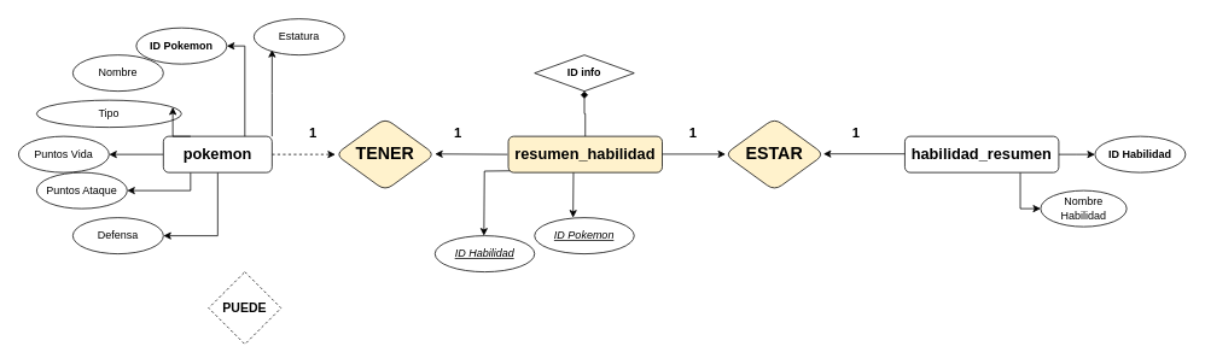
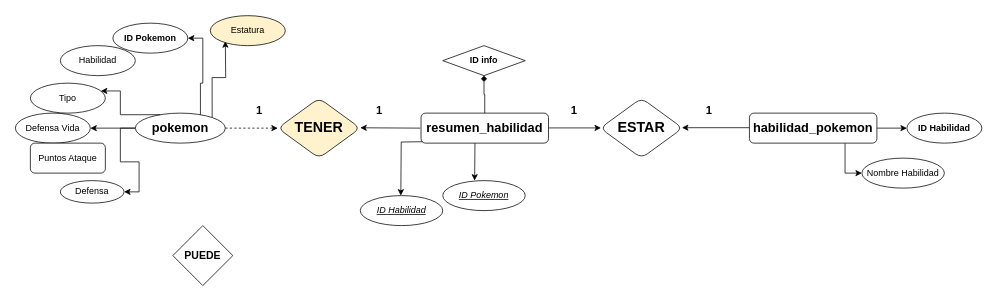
  <mxCell id="0" />
  <mxCell id="1" parent="0" />
  <mxCell id="2" style="edgeStyle=orthogonalEdgeStyle;rounded=0;orthogonalLoop=1;jettySize=auto;html=1;" parent="1" source="7" target="16" edge="1"><mxGeometry relative="1" as="geometry" /></mxCell>
- <mxCell id="3" style="edgeStyle=orthogonalEdgeStyle;rounded=0;orthogonalLoop=1;jettySize=auto;html=1;entryX=1;entryY=0.5;entryDx=0;entryDy=0;exitX=0.25;exitY=1;exitDx=0;exitDy=0;" parent="1" source="7" target="18" edge="1"><mxGeometry relative="1" as="geometry" /></mxCell>
  <mxCell id="4" style="edgeStyle=orthogonalEdgeStyle;rounded=0;orthogonalLoop=1;jettySize=auto;html=1;entryX=1;entryY=0.5;entryDx=0;entryDy=0;" parent="1" source="7" target="15" edge="1"><mxGeometry relative="1" as="geometry" /></mxCell>
  <mxCell id="5" value="" style="edgeStyle=orthogonalEdgeStyle;rounded=0;orthogonalLoop=1;jettySize=auto;html=1;dashed=1;" parent="1" source="7" target="29" edge="1"><mxGeometry relative="1" as="geometry" /></mxCell>
  <mxCell id="6" style="edgeStyle=orthogonalEdgeStyle;rounded=0;orthogonalLoop=1;jettySize=auto;html=1;exitX=1;exitY=0;exitDx=0;exitDy=0;entryX=0;entryY=1;entryDx=0;entryDy=0;" parent="1" source="7" edge="1"><mxGeometry relative="1" as="geometry"><mxPoint x="305.4" y="150" as="sourcePoint" /><mxPoint x="300.045" y="54.142" as="targetPoint" /></mxGeometry></mxCell>
- <mxCell id="7" value="&lt;b&gt;&lt;font style=&quot;font-size: 17px;&quot;&gt;pokemon&lt;/font&gt;&lt;/b&gt;" style="rounded=1;whiteSpace=wrap;html=1;" parent="1" vertex="1"><mxGeometry x="180" y="150" width="120" height="40" as="geometry" /></mxCell>
+ <mxCell id="7" value="&lt;b&gt;&lt;font style=&quot;font-size: 17px;&quot;&gt;pokemon&lt;/font&gt;&lt;/b&gt;" style="ellipse;whiteSpace=wrap;html=1;" parent="1" vertex="1"><mxGeometry x="180" y="150" width="120" height="40" as="geometry" /></mxCell>
  <mxCell id="8" style="edgeStyle=orthogonalEdgeStyle;rounded=0;orthogonalLoop=1;jettySize=auto;html=1;exitX=0.75;exitY=1;exitDx=0;exitDy=0;entryX=0;entryY=0.5;entryDx=0;entryDy=0;" parent="1" source="10" target="24" edge="1"><mxGeometry relative="1" as="geometry" /></mxCell>
  <mxCell id="9" style="edgeStyle=orthogonalEdgeStyle;rounded=0;orthogonalLoop=1;jettySize=auto;html=1;exitX=1;exitY=0.5;exitDx=0;exitDy=0;" parent="1" source="10" edge="1"><mxGeometry relative="1" as="geometry"><mxPoint x="1209" y="170" as="targetPoint" /></mxGeometry></mxCell>
- <mxCell id="10" value="&lt;span style=&quot;font-size: 17px;&quot;&gt;&lt;b&gt;habilidad_resumen&lt;/b&gt;&lt;/span&gt;" style="rounded=1;whiteSpace=wrap;html=1;" parent="1" vertex="1"><mxGeometry x="999" y="150" width="170" height="40" as="geometry" /></mxCell>
+ <mxCell id="10" value="&lt;span style=&quot;font-size: 17px;&quot;&gt;&lt;b&gt;habilidad_pokemon&lt;/b&gt;&lt;/span&gt;" style="rounded=1;whiteSpace=wrap;html=1;" parent="1" vertex="1"><mxGeometry x="999" y="150" width="170" height="40" as="geometry" /></mxCell>
  <mxCell id="11" style="edgeStyle=orthogonalEdgeStyle;rounded=0;orthogonalLoop=1;jettySize=auto;html=1;endArrow=diamond;" parent="1" source="14" edge="1" target="28"><mxGeometry relative="1" as="geometry"><mxPoint x="792" y="185" as="targetPoint" /></mxGeometry></mxCell>
  <mxCell id="12" style="edgeStyle=orthogonalEdgeStyle;rounded=0;orthogonalLoop=1;jettySize=auto;html=1;exitX=0.75;exitY=1;exitDx=0;exitDy=0;entryX=0.5;entryY=0;entryDx=0;entryDy=0;" parent="1" edge="1"><mxGeometry relative="1" as="geometry"><mxPoint x="580" y="185" as="sourcePoint" /><mxPoint x="632.5" y="240" as="targetPoint" /></mxGeometry></mxCell>
  <mxCell id="13" style="edgeStyle=orthogonalEdgeStyle;rounded=0;orthogonalLoop=1;jettySize=auto;html=1;exitX=0.211;exitY=0.95;exitDx=0;exitDy=0;exitPerimeter=0;" parent="1" edge="1"><mxGeometry relative="1" as="geometry"><mxPoint x="575.92" y="188" as="sourcePoint" /><mxPoint x="534.05" y="260" as="targetPoint" /></mxGeometry></mxCell>
- <mxCell id="14" value="&lt;span style=&quot;font-size: 17px;&quot;&gt;&lt;b&gt;resumen_habilidad&lt;/b&gt;&lt;/span&gt;" style="rounded=1;whiteSpace=wrap;html=1;fillColor=#fff2cc;" parent="1" vertex="1"><mxGeometry x="561" y="150" width="170" height="40" as="geometry" /></mxCell>
- <mxCell id="15" value="Defensa" style="ellipse;whiteSpace=wrap;html=1;align=center;" parent="1" vertex="1"><mxGeometry x="80" y="240" width="100" height="40" as="geometry" /></mxCell>
- <mxCell id="16" value="Puntos Vida" style="ellipse;whiteSpace=wrap;html=1;align=center;" parent="1" vertex="1"><mxGeometry x="20" y="150" width="100" height="40" as="geometry" /></mxCell>
- <mxCell id="17" value="Nombre" style="ellipse;whiteSpace=wrap;html=1;align=center;" parent="1" vertex="1"><mxGeometry x="80" y="60" width="100" height="40" as="geometry" /></mxCell>
- <mxCell id="18" value="Puntos Ataque" style="ellipse;whiteSpace=wrap;html=1;align=center;" parent="1" vertex="1"><mxGeometry x="40" y="190" width="100" height="40" as="geometry" /></mxCell>
- <mxCell id="19" value="Tipo" style="ellipse;whiteSpace=wrap;html=1;align=center;" parent="1" vertex="1"><mxGeometry x="40" y="110" width="160" height="30" as="geometry" /></mxCell>
- <mxCell id="20" value="Estatura" style="ellipse;whiteSpace=wrap;html=1;align=center;" parent="1" vertex="1"><mxGeometry x="280" y="20" width="100" height="40" as="geometry" /></mxCell>
+ <mxCell id="14" value="&lt;span style=&quot;font-size: 17px;&quot;&gt;&lt;b&gt;resumen_habilidad&lt;/b&gt;&lt;/span&gt;" style="rounded=1;whiteSpace=wrap;html=1;" parent="1" vertex="1"><mxGeometry x="561" y="150" width="170" height="40" as="geometry" /></mxCell>
+ <mxCell id="15" value="Defensa" style="ellipse;whiteSpace=wrap;html=1;align=center;" parent="1" vertex="1"><mxGeometry x="80" y="240" width="85" height="30" as="geometry" /></mxCell>
+ <mxCell id="16" value="Defensa Vida" style="ellipse;whiteSpace=wrap;html=1;align=center;" parent="1" vertex="1"><mxGeometry x="20" y="150" width="100" height="40" as="geometry" /></mxCell>
+ <mxCell id="17" value="Habilidad" style="ellipse;whiteSpace=wrap;html=1;align=center;" parent="1" vertex="1"><mxGeometry x="80" y="60" width="100" height="40" as="geometry" /></mxCell>
+ <mxCell id="18" value="Puntos Ataque" style="whiteSpace=wrap;html=1;align=center;rounded=1;" parent="1" vertex="1"><mxGeometry x="40" y="190" width="100" height="40" as="geometry" /></mxCell>
+ <mxCell id="19" value="Tipo" style="ellipse;whiteSpace=wrap;html=1;align=center;" parent="1" vertex="1"><mxGeometry x="40" y="110" width="100" height="40" as="geometry" /></mxCell>
+ <mxCell id="20" value="Estatura" style="ellipse;whiteSpace=wrap;html=1;align=center;fillColor=#fff2cc;" parent="1" vertex="1"><mxGeometry x="280" y="20" width="100" height="40" as="geometry" /></mxCell>
  <mxCell id="21" value="&lt;b&gt;ID Pokemon&lt;/b&gt;" style="ellipse;whiteSpace=wrap;html=1;align=center;" parent="1" vertex="1"><mxGeometry x="150" y="30" width="100" height="40" as="geometry" /></mxCell>
  <mxCell id="22" style="edgeStyle=orthogonalEdgeStyle;rounded=0;orthogonalLoop=1;jettySize=auto;html=1;entryX=1;entryY=0.5;entryDx=0;entryDy=0;exitX=0.75;exitY=0;exitDx=0;exitDy=0;" parent="1" source="7" target="21" edge="1"><mxGeometry relative="1" as="geometry"><mxPoint x="212" y="130" as="sourcePoint" /></mxGeometry></mxCell>
  <mxCell id="23" style="edgeStyle=orthogonalEdgeStyle;rounded=0;orthogonalLoop=1;jettySize=auto;html=1;exitX=0.25;exitY=0;exitDx=0;exitDy=0;entryX=0.94;entryY=0.26;entryDx=0;entryDy=0;entryPerimeter=0;" parent="1" source="7" target="19" edge="1"><mxGeometry relative="1" as="geometry" /></mxCell>
- <mxCell id="24" value="Nombre Habilidad" style="ellipse;whiteSpace=wrap;html=1;align=center;" parent="1" vertex="1"><mxGeometry x="1149" y="210" width="95" height="40" as="geometry" /></mxCell>
+ <mxCell id="24" value="Nombre Habilidad" style="ellipse;whiteSpace=wrap;html=1;align=center;" parent="1" vertex="1"><mxGeometry x="1149" y="210" width="110" height="40" as="geometry" /></mxCell>
  <mxCell id="25" value="&lt;b&gt;ID Habilidad&lt;/b&gt;" style="ellipse;whiteSpace=wrap;html=1;align=center;" parent="1" vertex="1"><mxGeometry x="1209" y="150" width="100" height="40" as="geometry" /></mxCell>
  <mxCell id="26" value="&lt;u&gt;&lt;i&gt;ID Habilidad&lt;/i&gt;&lt;/u&gt;" style="ellipse;whiteSpace=wrap;html=1;align=center;" parent="1" vertex="1"><mxGeometry x="480" y="260" width="110" height="40" as="geometry" /></mxCell>
  <mxCell id="27" value="&lt;u&gt;&lt;i&gt;ID Pokemon&lt;/i&gt;&lt;/u&gt;" style="ellipse;whiteSpace=wrap;html=1;align=center;" parent="1" vertex="1"><mxGeometry x="590" y="240" width="110" height="40" as="geometry" /></mxCell>
  <mxCell id="28" value="&lt;b&gt;ID info&lt;/b&gt;" style="rhombus;whiteSpace=wrap;html=1;align=center;" parent="1" vertex="1"><mxGeometry x="590" y="60" width="110" height="40" as="geometry" /></mxCell>
  <mxCell id="29" value="&lt;span style=&quot;font-size: 19px;&quot;&gt;&lt;b&gt;TENER&lt;/b&gt;&lt;/span&gt;" style="rhombus;whiteSpace=wrap;html=1;rounded=1;fillColor=#fff2cc;" parent="1" vertex="1"><mxGeometry x="370" y="130" width="110" height="80" as="geometry" /></mxCell>
- <mxCell id="30" value="&lt;span style=&quot;font-size: 14px;&quot;&gt;&lt;b&gt;PUEDE&lt;/b&gt;&lt;/span&gt;" style="rhombus;whiteSpace=wrap;html=1;dashed=1;" parent="1" vertex="1"><mxGeometry x="230" y="300" width="80" height="80" as="geometry" /></mxCell>
+ <mxCell id="30" value="&lt;span style=&quot;font-size: 14px;&quot;&gt;&lt;b&gt;PUEDE&lt;/b&gt;&lt;/span&gt;" style="rhombus;whiteSpace=wrap;html=1;" parent="1" vertex="1"><mxGeometry x="230" y="300" width="80" height="80" as="geometry" /></mxCell>
  <mxCell id="31" value="" style="endArrow=classic;html=1;rounded=0;" edge="1" parent="1"><mxGeometry width="50" height="50" relative="1" as="geometry"><mxPoint x="999" y="169.41" as="sourcePoint" /><mxPoint x="909" y="169.41" as="targetPoint" /></mxGeometry></mxCell>
  <mxCell id="32" value="&lt;b&gt;&lt;font style=&quot;font-size: 15px;&quot;&gt;1&lt;/font&gt;&lt;/b&gt;" style="text;html=1;align=center;verticalAlign=middle;resizable=0;points=[];autosize=1;strokeColor=none;fillColor=none;" vertex="1" parent="1"><mxGeometry x="330" y="130" width="30" height="30" as="geometry" /></mxCell>
  <mxCell id="33" value="&lt;b&gt;&lt;font style=&quot;font-size: 15px;&quot;&gt;1&lt;/font&gt;&lt;/b&gt;" style="text;html=1;align=center;verticalAlign=middle;resizable=0;points=[];autosize=1;strokeColor=none;fillColor=none;" vertex="1" parent="1"><mxGeometry x="490" y="130" width="30" height="30" as="geometry" /></mxCell>
- <mxCell id="34" value="&lt;span style=&quot;font-size: 19px;&quot;&gt;&lt;b&gt;ESTAR&lt;/b&gt;&lt;/span&gt;" style="rhombus;whiteSpace=wrap;html=1;rounded=1;fillColor=#fff2cc;" vertex="1" parent="1"><mxGeometry x="800" y="130" width="110" height="80" as="geometry" /></mxCell>
+ <mxCell id="34" value="&lt;span style=&quot;font-size: 19px;&quot;&gt;&lt;b&gt;ESTAR&lt;/b&gt;&lt;/span&gt;" style="rhombus;whiteSpace=wrap;html=1;rounded=1;" vertex="1" parent="1"><mxGeometry x="800" y="130" width="110" height="80" as="geometry" /></mxCell>
  <mxCell id="35" value="" style="edgeStyle=orthogonalEdgeStyle;rounded=0;orthogonalLoop=1;jettySize=auto;html=1;" edge="1" parent="1"><mxGeometry relative="1" as="geometry"><mxPoint x="731" y="169.71" as="sourcePoint" /><mxPoint x="801" y="169.71" as="targetPoint" /></mxGeometry></mxCell>
  <mxCell id="36" value="" style="endArrow=classic;html=1;rounded=0;" edge="1" parent="1"><mxGeometry width="50" height="50" relative="1" as="geometry"><mxPoint x="560" y="170" as="sourcePoint" /><mxPoint x="480" y="169.52" as="targetPoint" /></mxGeometry></mxCell>
  <mxCell id="37" value="&lt;b&gt;&lt;font style=&quot;font-size: 15px;&quot;&gt;1&lt;/font&gt;&lt;/b&gt;" style="text;html=1;align=center;verticalAlign=middle;resizable=0;points=[];autosize=1;strokeColor=none;fillColor=none;" vertex="1" parent="1"><mxGeometry x="750" y="130" width="30" height="30" as="geometry" /></mxCell>
  <mxCell id="38" value="&lt;b&gt;&lt;font style=&quot;font-size: 15px;&quot;&gt;1&lt;/font&gt;&lt;/b&gt;" style="text;html=1;align=center;verticalAlign=middle;resizable=0;points=[];autosize=1;strokeColor=none;fillColor=none;" vertex="1" parent="1"><mxGeometry x="930" y="130" width="30" height="30" as="geometry" /></mxCell>
